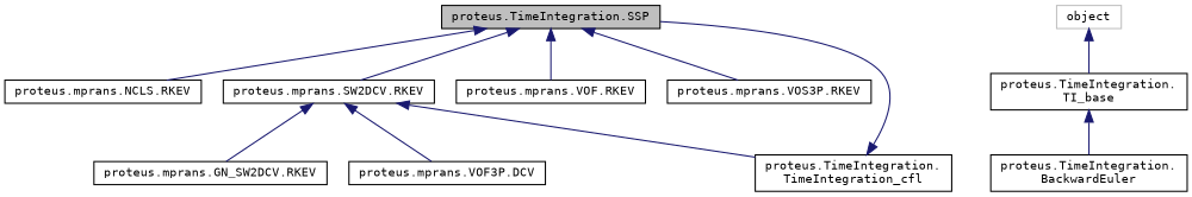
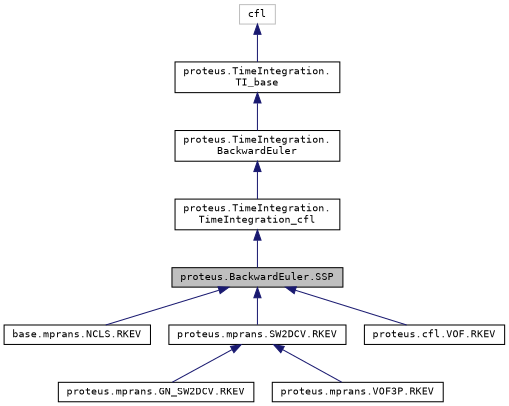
  digraph {
    fontname="DejaVu Sans Mono"
    rankdir=TB
    node [color=black fillcolor=white fontname="DejaVu Sans Mono" fontsize=10 shape=record style=filled]
    edge [color=midnightblue dir=back fontname="DejaVu Sans Mono" fontsize=10 labelfontname=Helvetica labelfontsize=10 style=solid]
-   n1 [fillcolor=grey75 fontcolor=black height=0.2 label="proteus.TimeIntegration.SSP" width=0.4]
-   n2 [height=0.2 label="proteus.mprans.NCLS.RKEV" width=0.4]
+   n1 [fillcolor=grey75 fontcolor=black height=0.2 label="proteus.BackwardEuler.SSP" width=0.4]
+   n2 [height=0.2 label="base.mprans.NCLS.RKEV" width=0.4]
    n3 [height=0.2 label="proteus.mprans.SW2DCV.RKEV" width=0.4]
-   n4 [height=0.2 label="proteus.mprans.VOF.RKEV" width=0.4]
-   n5 [height=0.2 label="proteus.mprans.VOS3P.RKEV" width=0.4]
+   n4 [height=0.2 label="proteus.cfl.VOF.RKEV" width=0.4]
    n6 [height=0.2 label="proteus.mprans.GN_SW2DCV.RKEV" width=0.4]
-   n7 [height=0.2 label="proteus.mprans.VOF3P.DCV" width=0.4]
+   n7 [height=0.2 label="proteus.mprans.VOF3P.RKEV" width=0.4]
    n8 [height=0.2 label="proteus.TimeIntegration.\lTimeIntegration_cfl" width=0.4]
    n9 [height=0.2 label="proteus.TimeIntegration.\lBackwardEuler" width=0.4]
    n10 [height=0.2 label="proteus.TimeIntegration.\lTI_base" width=0.4]
-   n11 [color=grey75 height=0.2 label=object width=0.4]
+   n11 [color=grey75 height=0.2 label=cfl width=0.4]
    n1 -> n2
    n1 -> n3
    n1 -> n4
-   n1 -> n5
    n3 -> n6
    n3 -> n7
    n8 -> n1
-   n3 -> n8
+   n9 -> n8
    n10 -> n9
    n11 -> n10
  }
